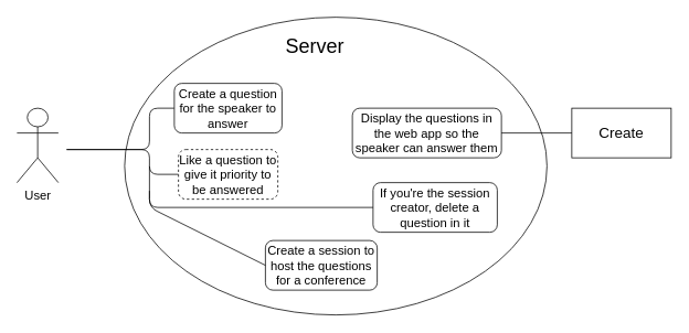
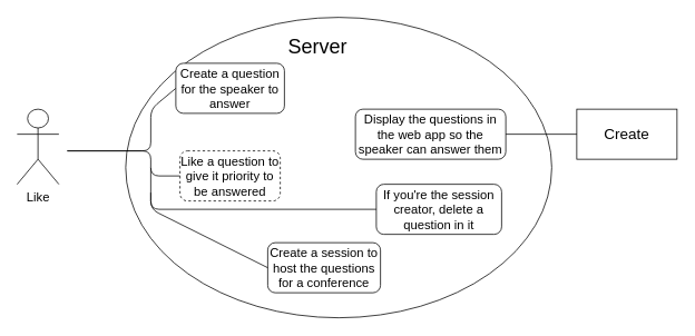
  <mxCell id="0" />
  <mxCell id="1" parent="0" />
  <mxCell id="2" value="" style="ellipse;whiteSpace=wrap;html=1;" parent="1" vertex="1"><mxGeometry x="150" y="20" width="510" height="360" as="geometry" /></mxCell>
  <mxCell id="3" value="&lt;font style=&quot;font-size: 24px&quot;&gt;Server&lt;/font&gt;" style="text;html=1;strokeColor=none;fillColor=none;align=center;verticalAlign=middle;whiteSpace=wrap;rounded=0;" parent="1" vertex="1"><mxGeometry x="360" y="45" width="40" height="20" as="geometry" /></mxCell>
- <mxCell id="4" value="&lt;font style=&quot;font-size: 15px&quot;&gt;User&lt;/font&gt;" style="shape=umlActor;verticalLabelPosition=bottom;labelBackgroundColor=#ffffff;verticalAlign=top;html=1;outlineConnect=0;" parent="1" vertex="1"><mxGeometry x="20" y="130" width="50" height="90" as="geometry" /></mxCell>
+ <mxCell id="4" value="&lt;font style=&quot;font-size: 15px&quot;&gt;Like&lt;/font&gt;" style="shape=umlActor;verticalLabelPosition=bottom;labelBackgroundColor=#ffffff;verticalAlign=top;html=1;outlineConnect=0;" parent="1" vertex="1"><mxGeometry x="20" y="130" width="50" height="90" as="geometry" /></mxCell>
  <mxCell id="5" value="" style="endArrow=none;html=1;entryX=0;entryY=0.5;entryDx=0;entryDy=0;" parent="1" target="6" edge="1"><mxGeometry width="50" height="50" relative="1" as="geometry"><mxPoint x="80" y="180" as="sourcePoint" /><mxPoint x="140" y="180" as="targetPoint" /><Array as="points"><mxPoint x="180" y="180" /><mxPoint x="180" y="130" /></Array></mxGeometry></mxCell>
- <mxCell id="6" value="&lt;font style=&quot;font-size: 15px&quot;&gt;Create a question for the speaker to answer&lt;/font&gt;" style="rounded=1;whiteSpace=wrap;html=1;" parent="1" vertex="1"><mxGeometry x="210" y="100" width="130" height="60" as="geometry" /></mxCell>
+ <mxCell id="6" value="&lt;font style=&quot;font-size: 15px&quot;&gt;Create a question for the speaker to answer&lt;/font&gt;" style="rounded=1;whiteSpace=wrap;html=1;" parent="1" vertex="1"><mxGeometry x="210" y="75" width="130" height="60" as="geometry" /></mxCell>
  <mxCell id="7" value="Like a question to give it priority to be answered" style="rounded=1;whiteSpace=wrap;html=1;fontSize=15;dashed=1;" parent="1" vertex="1"><mxGeometry x="215" y="180" width="120" height="60" as="geometry" /></mxCell>
  <mxCell id="8" value="" style="endArrow=none;html=1;fontSize=15;exitX=0;exitY=0.5;exitDx=0;exitDy=0;" parent="1" source="7" edge="1"><mxGeometry width="50" height="50" relative="1" as="geometry"><mxPoint x="140" y="240" as="sourcePoint" /><mxPoint x="80" y="180" as="targetPoint" /><Array as="points"><mxPoint x="180" y="210" /><mxPoint x="180" y="180" /></Array></mxGeometry></mxCell>
  <mxCell id="9" value="Create a session to host the questions for a conference" style="rounded=1;whiteSpace=wrap;html=1;fontSize=15;" parent="1" vertex="1"><mxGeometry x="320" y="290" width="135" height="60" as="geometry" /></mxCell>
  <mxCell id="10" value="" style="endArrow=none;html=1;fontSize=15;exitX=0;exitY=0.5;exitDx=0;exitDy=0;" parent="1" source="9" edge="1"><mxGeometry width="50" height="50" relative="1" as="geometry"><mxPoint x="150" y="240" as="sourcePoint" /><mxPoint x="180" y="200" as="targetPoint" /><Array as="points"><mxPoint x="180" y="250" /></Array></mxGeometry></mxCell>
  <mxCell id="11" value="Create" style="rounded=0;whiteSpace=wrap;html=1;fontSize=18;" parent="1" vertex="1"><mxGeometry x="690" y="130" width="120" height="60" as="geometry" /></mxCell>
  <mxCell id="12" value="Display the questions in the web app so the speaker can answer them" style="rounded=1;whiteSpace=wrap;html=1;fontSize=15;" parent="1" vertex="1"><mxGeometry x="425" y="130" width="180" height="60" as="geometry" /></mxCell>
  <mxCell id="13" value="" style="endArrow=none;html=1;fontSize=15;entryX=0;entryY=0.5;entryDx=0;entryDy=0;exitX=1;exitY=0.5;exitDx=0;exitDy=0;" parent="1" source="12" target="11" edge="1"><mxGeometry width="50" height="50" relative="1" as="geometry"><mxPoint x="640" y="160" as="sourcePoint" /><mxPoint x="690" y="110" as="targetPoint" /></mxGeometry></mxCell>
  <mxCell id="14" value="If you're the session creator, delete a question in it" style="rounded=1;whiteSpace=wrap;html=1;fontSize=15;" parent="1" vertex="1"><mxGeometry x="450" y="220" width="150" height="60" as="geometry" /></mxCell>
  <mxCell id="15" value="" style="endArrow=none;html=1;fontSize=15;entryX=0;entryY=0.5;entryDx=0;entryDy=0;" parent="1" target="14" edge="1"><mxGeometry width="50" height="50" relative="1" as="geometry"><mxPoint x="180" y="230" as="sourcePoint" /><mxPoint x="270" y="250" as="targetPoint" /><Array as="points"><mxPoint x="180" y="250" /></Array></mxGeometry></mxCell>
